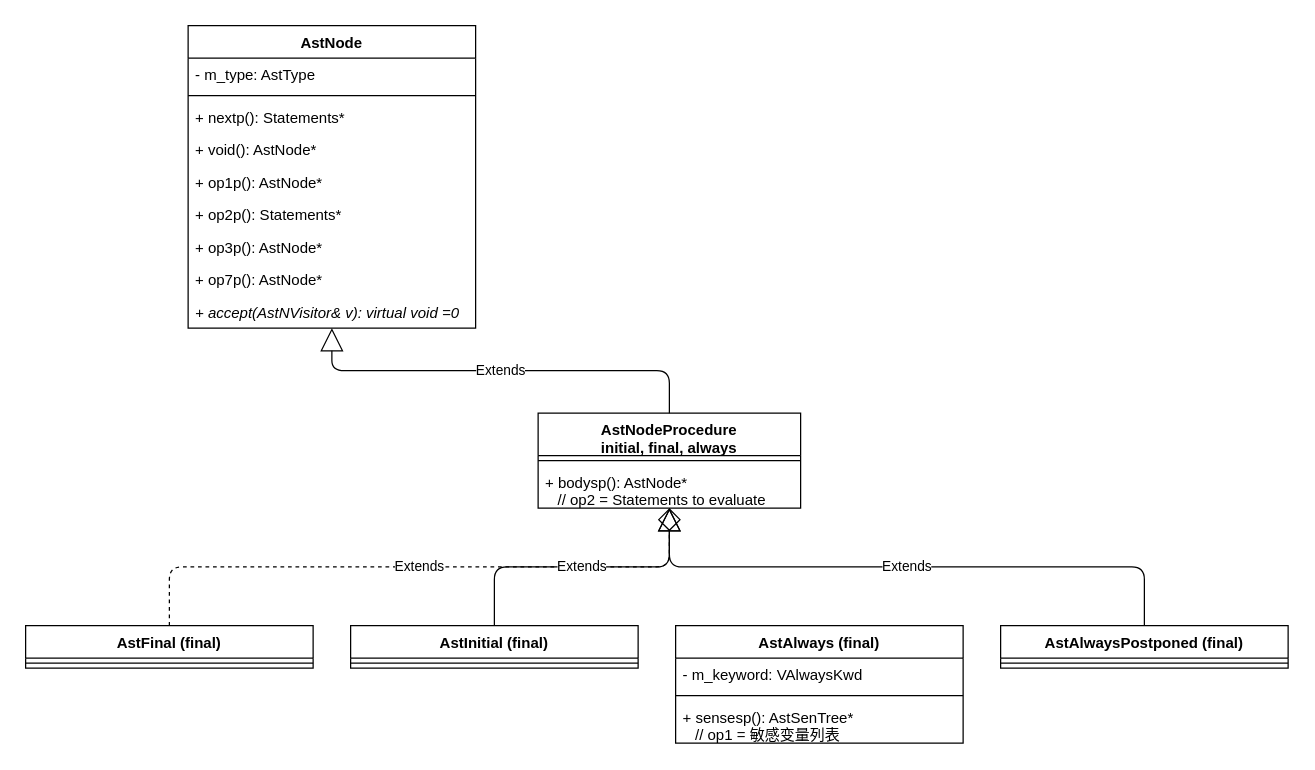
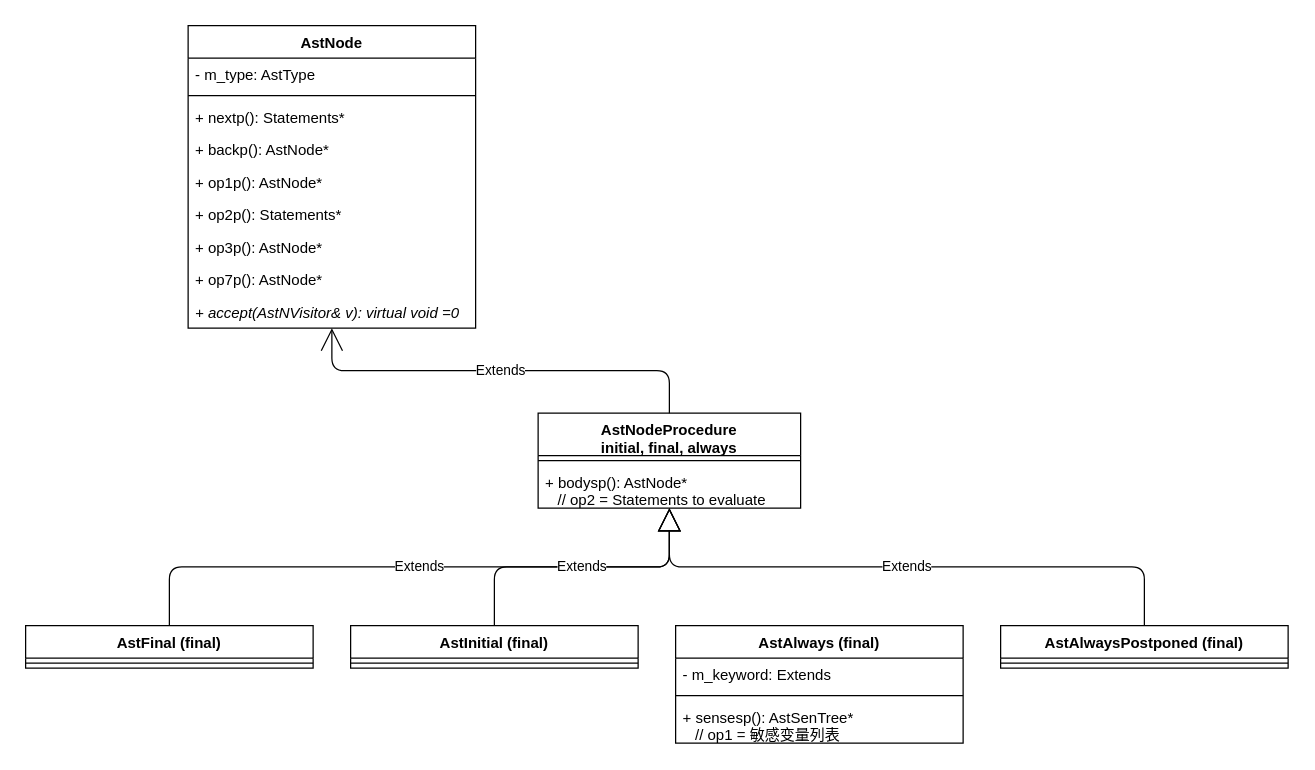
  <mxCell id="0" />
  <mxCell id="1" parent="0" />
- <mxCell id="2" value="Extends" style="endArrow=diamond;endSize=16;endFill=0;html=1;edgeStyle=orthogonalEdgeStyle;exitX=0.5;exitY=0;exitDx=0;exitDy=0;" edge="1" parent="1" source="25" target="13"><mxGeometry width="160" relative="1" as="geometry"><mxPoint x="665" y="480" as="sourcePoint" /><mxPoint x="545" y="416" as="targetPoint" /></mxGeometry></mxCell>
+ <mxCell id="2" value="Extends" style="endArrow=block;endSize=16;endFill=0;html=1;edgeStyle=orthogonalEdgeStyle;exitX=0.5;exitY=0;exitDx=0;exitDy=0;" edge="1" parent="1" source="25" target="13"><mxGeometry width="160" relative="1" as="geometry"><mxPoint x="665" y="480" as="sourcePoint" /><mxPoint x="545" y="416" as="targetPoint" /></mxGeometry></mxCell>
  <mxCell id="3" value="AstNode" style="swimlane;fontStyle=1;align=center;verticalAlign=top;childLayout=stackLayout;horizontal=1;startSize=26;horizontalStack=0;resizeParent=1;resizeParentMax=0;resizeLast=0;collapsible=1;marginBottom=0;" vertex="1" parent="1"><mxGeometry x="150" y="20" width="230" height="242" as="geometry" /></mxCell>
  <mxCell id="4" value="- m_type: AstType" style="text;strokeColor=none;fillColor=none;align=left;verticalAlign=top;spacingLeft=4;spacingRight=4;overflow=hidden;rotatable=0;points=[[0,0.5],[1,0.5]];portConstraint=eastwest;" vertex="1" parent="3"><mxGeometry y="26" width="230" height="26" as="geometry" /></mxCell>
  <mxCell id="5" value="" style="line;strokeWidth=1;fillColor=none;align=left;verticalAlign=middle;spacingTop=-1;spacingLeft=3;spacingRight=3;rotatable=0;labelPosition=right;points=[];portConstraint=eastwest;" vertex="1" parent="3"><mxGeometry y="52" width="230" height="8" as="geometry" /></mxCell>
  <mxCell id="6" value="+ nextp(): Statements*" style="text;strokeColor=none;fillColor=none;align=left;verticalAlign=top;spacingLeft=4;spacingRight=4;overflow=hidden;rotatable=0;points=[[0,0.5],[1,0.5]];portConstraint=eastwest;" vertex="1" parent="3"><mxGeometry y="60" width="230" height="26" as="geometry" /></mxCell>
- <mxCell id="7" value="+ void(): AstNode*" style="text;strokeColor=none;fillColor=none;align=left;verticalAlign=top;spacingLeft=4;spacingRight=4;overflow=hidden;rotatable=0;points=[[0,0.5],[1,0.5]];portConstraint=eastwest;" vertex="1" parent="3"><mxGeometry y="86" width="230" height="26" as="geometry" /></mxCell>
+ <mxCell id="7" value="+ backp(): AstNode*" style="text;strokeColor=none;fillColor=none;align=left;verticalAlign=top;spacingLeft=4;spacingRight=4;overflow=hidden;rotatable=0;points=[[0,0.5],[1,0.5]];portConstraint=eastwest;" vertex="1" parent="3"><mxGeometry y="86" width="230" height="26" as="geometry" /></mxCell>
  <mxCell id="8" value="+ op1p(): AstNode*" style="text;strokeColor=none;fillColor=none;align=left;verticalAlign=top;spacingLeft=4;spacingRight=4;overflow=hidden;rotatable=0;points=[[0,0.5],[1,0.5]];portConstraint=eastwest;" vertex="1" parent="3"><mxGeometry y="112" width="230" height="26" as="geometry" /></mxCell>
  <mxCell id="9" value="+ op2p(): Statements*" style="text;strokeColor=none;fillColor=none;align=left;verticalAlign=top;spacingLeft=4;spacingRight=4;overflow=hidden;rotatable=0;points=[[0,0.5],[1,0.5]];portConstraint=eastwest;" vertex="1" parent="3"><mxGeometry y="138" width="230" height="26" as="geometry" /></mxCell>
  <mxCell id="10" value="+ op3p(): AstNode*" style="text;strokeColor=none;fillColor=none;align=left;verticalAlign=top;spacingLeft=4;spacingRight=4;overflow=hidden;rotatable=0;points=[[0,0.5],[1,0.5]];portConstraint=eastwest;" vertex="1" parent="3"><mxGeometry y="164" width="230" height="26" as="geometry" /></mxCell>
  <mxCell id="11" value="+ op7p(): AstNode*" style="text;strokeColor=none;fillColor=none;align=left;verticalAlign=top;spacingLeft=4;spacingRight=4;overflow=hidden;rotatable=0;points=[[0,0.5],[1,0.5]];portConstraint=eastwest;" vertex="1" parent="3"><mxGeometry y="190" width="230" height="26" as="geometry" /></mxCell>
  <mxCell id="12" value="+ accept(AstNVisitor&amp; v): virtual void =0" style="text;strokeColor=none;fillColor=none;align=left;verticalAlign=top;spacingLeft=4;spacingRight=4;overflow=hidden;rotatable=0;points=[[0,0.5],[1,0.5]];portConstraint=eastwest;fontStyle=2" vertex="1" parent="3"><mxGeometry y="216" width="230" height="26" as="geometry" /></mxCell>
  <mxCell id="13" value="AstNodeProcedure&#10;initial, final, always" style="swimlane;fontStyle=1;align=center;verticalAlign=top;childLayout=stackLayout;horizontal=1;startSize=34;horizontalStack=0;resizeParent=1;resizeParentMax=0;resizeLast=0;collapsible=1;marginBottom=0;" vertex="1" parent="1"><mxGeometry x="430" y="330" width="210" height="76" as="geometry" /></mxCell>
  <mxCell id="14" value="" style="line;strokeWidth=1;fillColor=none;align=left;verticalAlign=middle;spacingTop=-1;spacingLeft=3;spacingRight=3;rotatable=0;labelPosition=right;points=[];portConstraint=eastwest;" vertex="1" parent="13"><mxGeometry y="34" width="210" height="8" as="geometry" /></mxCell>
  <mxCell id="15" value="+ bodysp(): AstNode*&#10;   // op2 = Statements to evaluate" style="text;strokeColor=none;fillColor=none;align=left;verticalAlign=top;spacingLeft=4;spacingRight=4;overflow=hidden;rotatable=0;points=[[0,0.5],[1,0.5]];portConstraint=eastwest;" vertex="1" parent="13"><mxGeometry y="42" width="210" height="34" as="geometry" /></mxCell>
- <mxCell id="16" value="Extends" style="endArrow=block;endSize=16;endFill=0;html=1;edgeStyle=orthogonalEdgeStyle;exitX=0.5;exitY=0;exitDx=0;exitDy=0;" edge="1" parent="1" source="13" target="3"><mxGeometry width="160" relative="1" as="geometry"><mxPoint x="1095" y="806" as="sourcePoint" /><mxPoint x="1265" y="676" as="targetPoint" /></mxGeometry></mxCell>
+ <mxCell id="16" value="Extends" style="endArrow=open;endSize=16;endFill=0;html=1;edgeStyle=orthogonalEdgeStyle;exitX=0.5;exitY=0;exitDx=0;exitDy=0;" edge="1" parent="1" source="13" target="3"><mxGeometry width="160" relative="1" as="geometry"><mxPoint x="1095" y="806" as="sourcePoint" /><mxPoint x="1265" y="676" as="targetPoint" /></mxGeometry></mxCell>
  <mxCell id="17" value="AstFinal (final)" style="swimlane;fontStyle=1;align=center;verticalAlign=top;childLayout=stackLayout;horizontal=1;startSize=26;horizontalStack=0;resizeParent=1;resizeParentMax=0;resizeLast=0;collapsible=1;marginBottom=0;" vertex="1" parent="1"><mxGeometry x="20" y="500" width="230" height="34" as="geometry" /></mxCell>
  <mxCell id="18" value="" style="line;strokeWidth=1;fillColor=none;align=left;verticalAlign=middle;spacingTop=-1;spacingLeft=3;spacingRight=3;rotatable=0;labelPosition=right;points=[];portConstraint=eastwest;" vertex="1" parent="17"><mxGeometry y="26" width="230" height="8" as="geometry" /></mxCell>
  <mxCell id="19" value="AstInitial (final)" style="swimlane;fontStyle=1;align=center;verticalAlign=top;childLayout=stackLayout;horizontal=1;startSize=26;horizontalStack=0;resizeParent=1;resizeParentMax=0;resizeLast=0;collapsible=1;marginBottom=0;" vertex="1" parent="1"><mxGeometry x="280" y="500" width="230" height="34" as="geometry" /></mxCell>
  <mxCell id="20" value="" style="line;strokeWidth=1;fillColor=none;align=left;verticalAlign=middle;spacingTop=-1;spacingLeft=3;spacingRight=3;rotatable=0;labelPosition=right;points=[];portConstraint=eastwest;" vertex="1" parent="19"><mxGeometry y="26" width="230" height="8" as="geometry" /></mxCell>
  <mxCell id="21" value="AstAlways (final)" style="swimlane;fontStyle=1;align=center;verticalAlign=top;childLayout=stackLayout;horizontal=1;startSize=26;horizontalStack=0;resizeParent=1;resizeParentMax=0;resizeLast=0;collapsible=1;marginBottom=0;" vertex="1" parent="1"><mxGeometry x="540" y="500" width="230" height="94" as="geometry" /></mxCell>
- <mxCell id="22" value="- m_keyword: VAlwaysKwd" style="text;strokeColor=none;fillColor=none;align=left;verticalAlign=top;spacingLeft=4;spacingRight=4;overflow=hidden;rotatable=0;points=[[0,0.5],[1,0.5]];portConstraint=eastwest;" vertex="1" parent="21"><mxGeometry y="26" width="230" height="26" as="geometry" /></mxCell>
+ <mxCell id="22" value="- m_keyword: Extends" style="text;strokeColor=none;fillColor=none;align=left;verticalAlign=top;spacingLeft=4;spacingRight=4;overflow=hidden;rotatable=0;points=[[0,0.5],[1,0.5]];portConstraint=eastwest;" vertex="1" parent="21"><mxGeometry y="26" width="230" height="26" as="geometry" /></mxCell>
  <mxCell id="23" value="" style="line;strokeWidth=1;fillColor=none;align=left;verticalAlign=middle;spacingTop=-1;spacingLeft=3;spacingRight=3;rotatable=0;labelPosition=right;points=[];portConstraint=eastwest;" vertex="1" parent="21"><mxGeometry y="52" width="230" height="8" as="geometry" /></mxCell>
  <mxCell id="24" value="+ sensesp(): AstSenTree*&#10;   // op1 = 敏感变量列表" style="text;strokeColor=none;fillColor=none;align=left;verticalAlign=top;spacingLeft=4;spacingRight=4;overflow=hidden;rotatable=0;points=[[0,0.5],[1,0.5]];portConstraint=eastwest;" vertex="1" parent="21"><mxGeometry y="60" width="230" height="34" as="geometry" /></mxCell>
  <mxCell id="25" value="AstAlwaysPostponed (final)" style="swimlane;fontStyle=1;align=center;verticalAlign=top;childLayout=stackLayout;horizontal=1;startSize=26;horizontalStack=0;resizeParent=1;resizeParentMax=0;resizeLast=0;collapsible=1;marginBottom=0;" vertex="1" parent="1"><mxGeometry x="800" y="500" width="230" height="34" as="geometry" /></mxCell>
  <mxCell id="26" value="" style="line;strokeWidth=1;fillColor=none;align=left;verticalAlign=middle;spacingTop=-1;spacingLeft=3;spacingRight=3;rotatable=0;labelPosition=right;points=[];portConstraint=eastwest;" vertex="1" parent="25"><mxGeometry y="26" width="230" height="8" as="geometry" /></mxCell>
- <mxCell id="27" value="Extends" style="endArrow=block;endSize=16;endFill=0;html=1;edgeStyle=orthogonalEdgeStyle;exitX=0.5;exitY=0;exitDx=0;exitDy=0;dashed=1;" edge="1" parent="1" source="17" target="13"><mxGeometry width="160" relative="1" as="geometry"><mxPoint x="545" y="340" as="sourcePoint" /><mxPoint x="275" y="272" as="targetPoint" /></mxGeometry></mxCell>
+ <mxCell id="27" value="Extends" style="endArrow=block;endSize=16;endFill=0;html=1;edgeStyle=orthogonalEdgeStyle;exitX=0.5;exitY=0;exitDx=0;exitDy=0;" edge="1" parent="1" source="17" target="13"><mxGeometry width="160" relative="1" as="geometry"><mxPoint x="545" y="340" as="sourcePoint" /><mxPoint x="275" y="272" as="targetPoint" /></mxGeometry></mxCell>
  <mxCell id="28" value="Extends" style="endArrow=block;endSize=16;endFill=0;html=1;edgeStyle=orthogonalEdgeStyle;exitX=0.5;exitY=0;exitDx=0;exitDy=0;" edge="1" parent="1" source="19" target="13"><mxGeometry width="160" relative="1" as="geometry"><mxPoint x="145" y="480" as="sourcePoint" /><mxPoint x="545" y="416" as="targetPoint" /></mxGeometry></mxCell>
